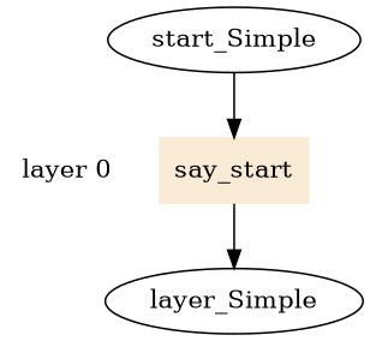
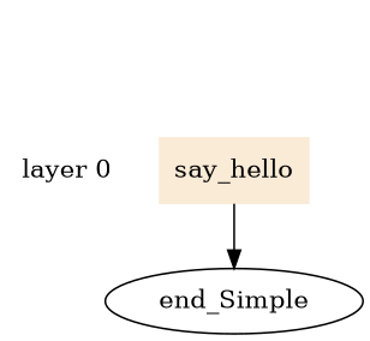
  digraph {
    rankdir=TB
    n1 [label="layer 0" shape=plaintext]
-   n2 [color=antiquewhite label=say_start shape=box style=filled]
-   n3 [label=layer_Simple]
-   n4 [label=start_Simple]
+   n2 [color=antiquewhite label=say_hello shape=box style=filled]
+   n3 [label=end_Simple]
    subgraph sub_1 {
      rank=same
      n1
      n2
    }
    n2 -> n3
-   n4 -> n2
  }
